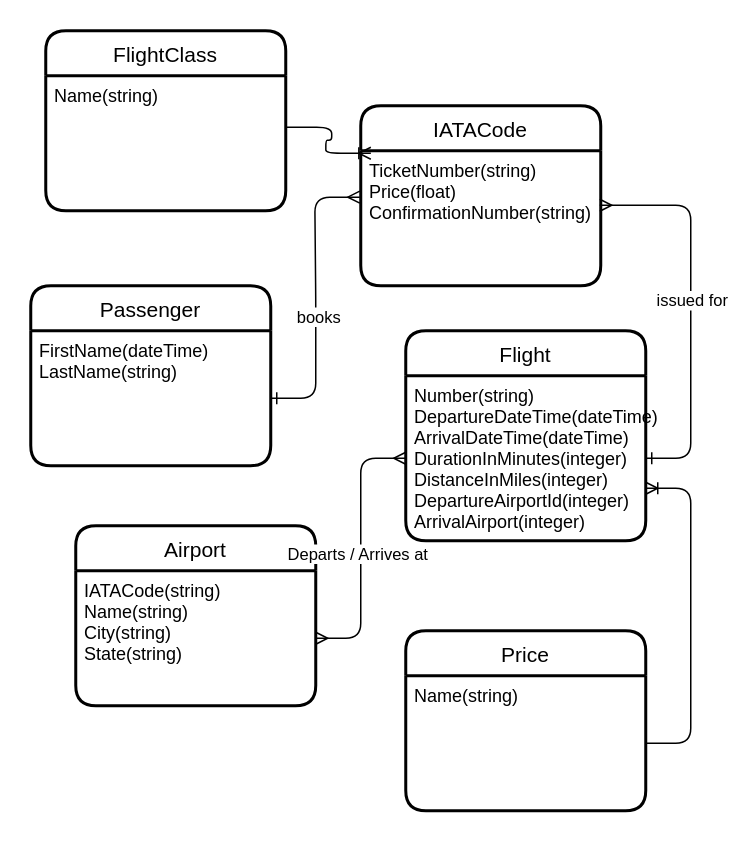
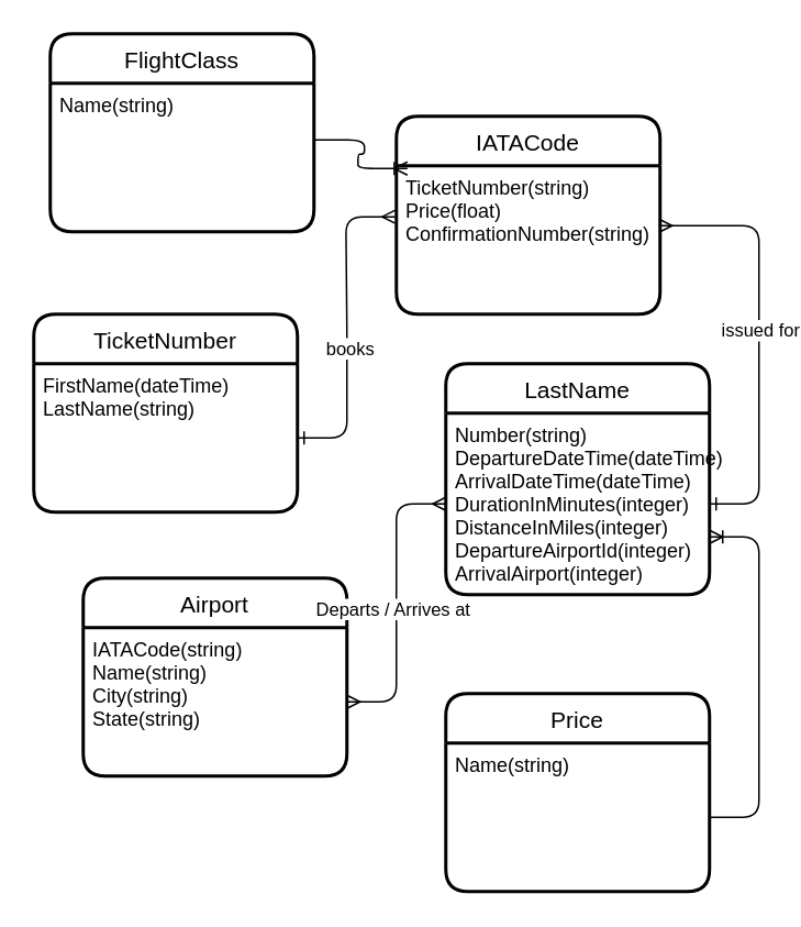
  <mxCell id="0" />
  <mxCell id="1" parent="0" />
- <mxCell id="2" value="Passenger" style="swimlane;childLayout=stackLayout;horizontal=1;startSize=30;horizontalStack=0;rounded=1;fontSize=14;fontStyle=0;strokeWidth=2;resizeParent=0;resizeLast=1;shadow=0;dashed=0;align=center;" vertex="1" parent="1"><mxGeometry x="20" y="190" width="160" height="120" as="geometry" /></mxCell>
+ <mxCell id="2" value="TicketNumber" style="swimlane;childLayout=stackLayout;horizontal=1;startSize=30;horizontalStack=0;rounded=1;fontSize=14;fontStyle=0;strokeWidth=2;resizeParent=0;resizeLast=1;shadow=0;dashed=0;align=center;" vertex="1" parent="1"><mxGeometry x="20" y="190" width="160" height="120" as="geometry" /></mxCell>
  <mxCell id="3" value="FirstName(dateTime)&#10;LastName(string)" style="align=left;strokeColor=none;fillColor=none;spacingLeft=4;fontSize=12;verticalAlign=top;resizable=0;rotatable=0;part=1;" vertex="1" parent="2"><mxGeometry y="30" width="160" height="90" as="geometry" /></mxCell>
- <mxCell id="4" value="Flight" style="swimlane;childLayout=stackLayout;horizontal=1;startSize=30;horizontalStack=0;rounded=1;fontSize=14;fontStyle=0;strokeWidth=2;resizeParent=0;resizeLast=1;shadow=0;dashed=0;align=center;" vertex="1" parent="1"><mxGeometry x="270" y="220" width="160" height="140" as="geometry" /></mxCell>
+ <mxCell id="4" value="LastName" style="swimlane;childLayout=stackLayout;horizontal=1;startSize=30;horizontalStack=0;rounded=1;fontSize=14;fontStyle=0;strokeWidth=2;resizeParent=0;resizeLast=1;shadow=0;dashed=0;align=center;" vertex="1" parent="1"><mxGeometry x="270" y="220" width="160" height="140" as="geometry" /></mxCell>
  <mxCell id="5" value="Number(string)&#10;DepartureDateTime(dateTime)&#10;ArrivalDateTime(dateTime)&#10;DurationInMinutes(integer)&#10;DistanceInMiles(integer)&#10;DepartureAirportId(integer)&#10;ArrivalAirport(integer)" style="align=left;strokeColor=none;fillColor=none;spacingLeft=4;fontSize=12;verticalAlign=top;resizable=0;rotatable=0;part=1;" vertex="1" parent="4"><mxGeometry y="30" width="160" height="110" as="geometry" /></mxCell>
  <mxCell id="6" value="" style="edgeStyle=entityRelationEdgeStyle;fontSize=12;html=1;endArrow=ERmany;startArrow=ERone;exitX=1;exitY=0.5;exitDx=0;exitDy=0;entryX=-0.004;entryY=0.344;entryDx=0;entryDy=0;entryPerimeter=0;startFill=0;" edge="1" parent="1" source="3" target="13"><mxGeometry width="100" height="100" relative="1" as="geometry"><mxPoint x="260" y="310" as="sourcePoint" /><mxPoint x="360" y="210" as="targetPoint" /></mxGeometry></mxCell>
  <mxCell id="7" value="books" style="edgeLabel;html=1;align=center;verticalAlign=middle;resizable=0;points=[];" vertex="1" connectable="0" parent="6"><mxGeometry x="-0.123" y="-1" relative="1" as="geometry"><mxPoint as="offset" /></mxGeometry></mxCell>
  <mxCell id="8" value="Airport" style="swimlane;childLayout=stackLayout;horizontal=1;startSize=30;horizontalStack=0;rounded=1;fontSize=14;fontStyle=0;strokeWidth=2;resizeParent=0;resizeLast=1;shadow=0;dashed=0;align=center;" vertex="1" parent="1"><mxGeometry x="50" y="350" width="160" height="120" as="geometry" /></mxCell>
  <mxCell id="9" value="IATACode(string)&#10;Name(string)&#10;City(string)&#10;State(string)" style="align=left;strokeColor=none;fillColor=none;spacingLeft=4;fontSize=12;verticalAlign=top;resizable=0;rotatable=0;part=1;" vertex="1" parent="8"><mxGeometry y="30" width="160" height="90" as="geometry" /></mxCell>
  <mxCell id="10" value="" style="edgeStyle=entityRelationEdgeStyle;fontSize=12;html=1;endArrow=ERmany;startArrow=ERmany;" edge="1" parent="1" source="9" target="5"><mxGeometry width="100" height="100" relative="1" as="geometry"><mxPoint x="270" y="390" as="sourcePoint" /><mxPoint x="370" y="290" as="targetPoint" /></mxGeometry></mxCell>
  <mxCell id="11" value="Departs / Arrives at" style="edgeLabel;html=1;align=center;verticalAlign=middle;resizable=0;points=[];" vertex="1" connectable="0" parent="10"><mxGeometry x="-0.03" y="3" relative="1" as="geometry"><mxPoint as="offset" /></mxGeometry></mxCell>
  <mxCell id="12" value="IATACode" style="swimlane;childLayout=stackLayout;horizontal=1;startSize=30;horizontalStack=0;rounded=1;fontSize=14;fontStyle=0;strokeWidth=2;resizeParent=0;resizeLast=1;shadow=0;dashed=0;align=center;" vertex="1" parent="1"><mxGeometry x="240" y="70" width="160" height="120" as="geometry" /></mxCell>
  <mxCell id="13" value="TicketNumber(string)&#10;Price(float)&#10;ConfirmationNumber(string)" style="align=left;strokeColor=none;fillColor=none;spacingLeft=4;fontSize=12;verticalAlign=top;resizable=0;rotatable=0;part=1;" vertex="1" parent="12"><mxGeometry y="30" width="160" height="90" as="geometry" /></mxCell>
  <mxCell id="14" value="" style="edgeStyle=entityRelationEdgeStyle;fontSize=12;html=1;endArrow=ERmany;startArrow=ERone;entryX=0.996;entryY=0.404;entryDx=0;entryDy=0;entryPerimeter=0;startFill=0;" edge="1" parent="1" source="5" target="13"><mxGeometry width="100" height="100" relative="1" as="geometry"><mxPoint x="270" y="270" as="sourcePoint" /><mxPoint x="370" y="170" as="targetPoint" /></mxGeometry></mxCell>
  <mxCell id="15" value="issued for" style="edgeLabel;html=1;align=center;verticalAlign=middle;resizable=0;points=[];" vertex="1" connectable="0" parent="14"><mxGeometry x="0.048" relative="1" as="geometry"><mxPoint as="offset" /></mxGeometry></mxCell>
  <mxCell id="16" value="Price" style="swimlane;childLayout=stackLayout;horizontal=1;startSize=30;horizontalStack=0;rounded=1;fontSize=14;fontStyle=0;strokeWidth=2;resizeParent=0;resizeLast=1;shadow=0;dashed=0;align=center;" vertex="1" parent="1"><mxGeometry x="270" y="420" width="160" height="120" as="geometry" /></mxCell>
  <mxCell id="17" value="Name(string)" style="align=left;strokeColor=none;fillColor=none;spacingLeft=4;fontSize=12;verticalAlign=top;resizable=0;rotatable=0;part=1;" vertex="1" parent="16"><mxGeometry y="30" width="160" height="90" as="geometry" /></mxCell>
  <mxCell id="18" value="" style="edgeStyle=entityRelationEdgeStyle;fontSize=12;html=1;endArrow=ERoneToMany;entryX=1;entryY=0.75;entryDx=0;entryDy=0;" edge="1" parent="1" source="17" target="4"><mxGeometry width="100" height="100" relative="1" as="geometry"><mxPoint x="190" y="370" as="sourcePoint" /><mxPoint x="290" y="270" as="targetPoint" /></mxGeometry></mxCell>
  <mxCell id="19" value="FlightClass" style="swimlane;childLayout=stackLayout;horizontal=1;startSize=30;horizontalStack=0;rounded=1;fontSize=14;fontStyle=0;strokeWidth=2;resizeParent=0;resizeLast=1;shadow=0;dashed=0;align=center;" vertex="1" parent="1"><mxGeometry x="30" y="20" width="160" height="120" as="geometry" /></mxCell>
  <mxCell id="20" value="Name(string)" style="align=left;strokeColor=none;fillColor=none;spacingLeft=4;fontSize=12;verticalAlign=top;resizable=0;rotatable=0;part=1;" vertex="1" parent="19"><mxGeometry y="30" width="160" height="90" as="geometry" /></mxCell>
  <mxCell id="21" value="" style="edgeStyle=entityRelationEdgeStyle;fontSize=12;html=1;endArrow=ERoneToMany;exitX=1.004;exitY=0.381;exitDx=0;exitDy=0;exitPerimeter=0;entryX=0.042;entryY=0.264;entryDx=0;entryDy=0;entryPerimeter=0;" edge="1" parent="1" source="20" target="12"><mxGeometry width="100" height="100" relative="1" as="geometry"><mxPoint x="270" y="180" as="sourcePoint" /><mxPoint x="370" y="80" as="targetPoint" /></mxGeometry></mxCell>
